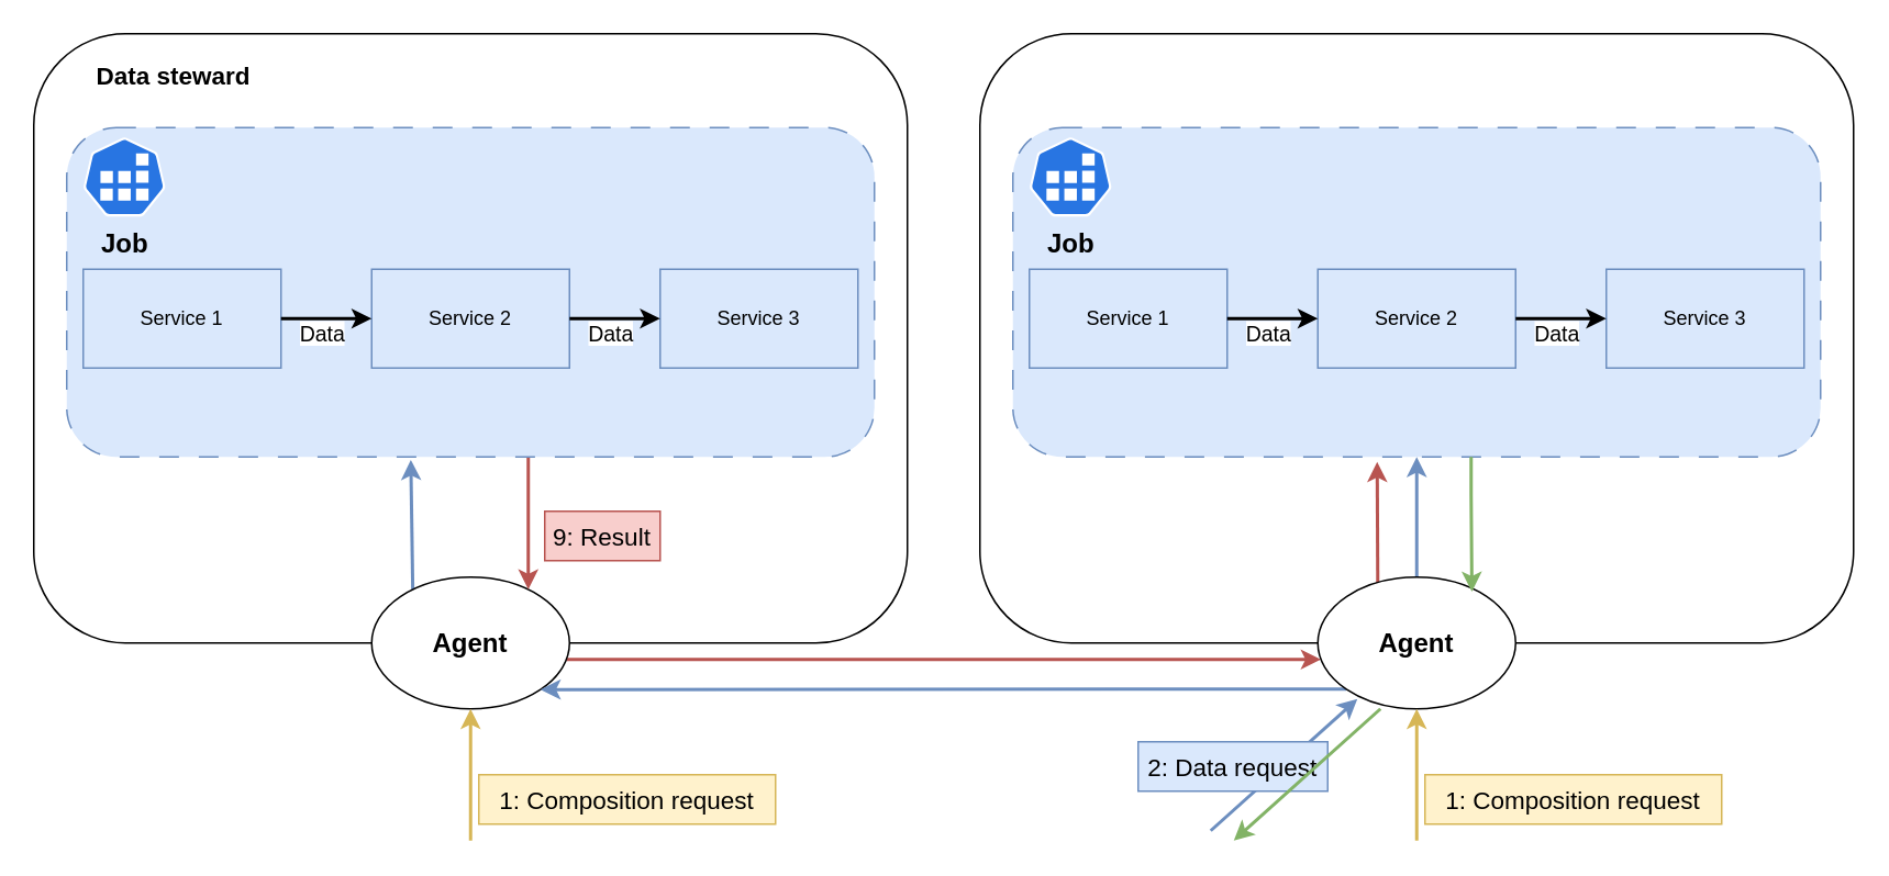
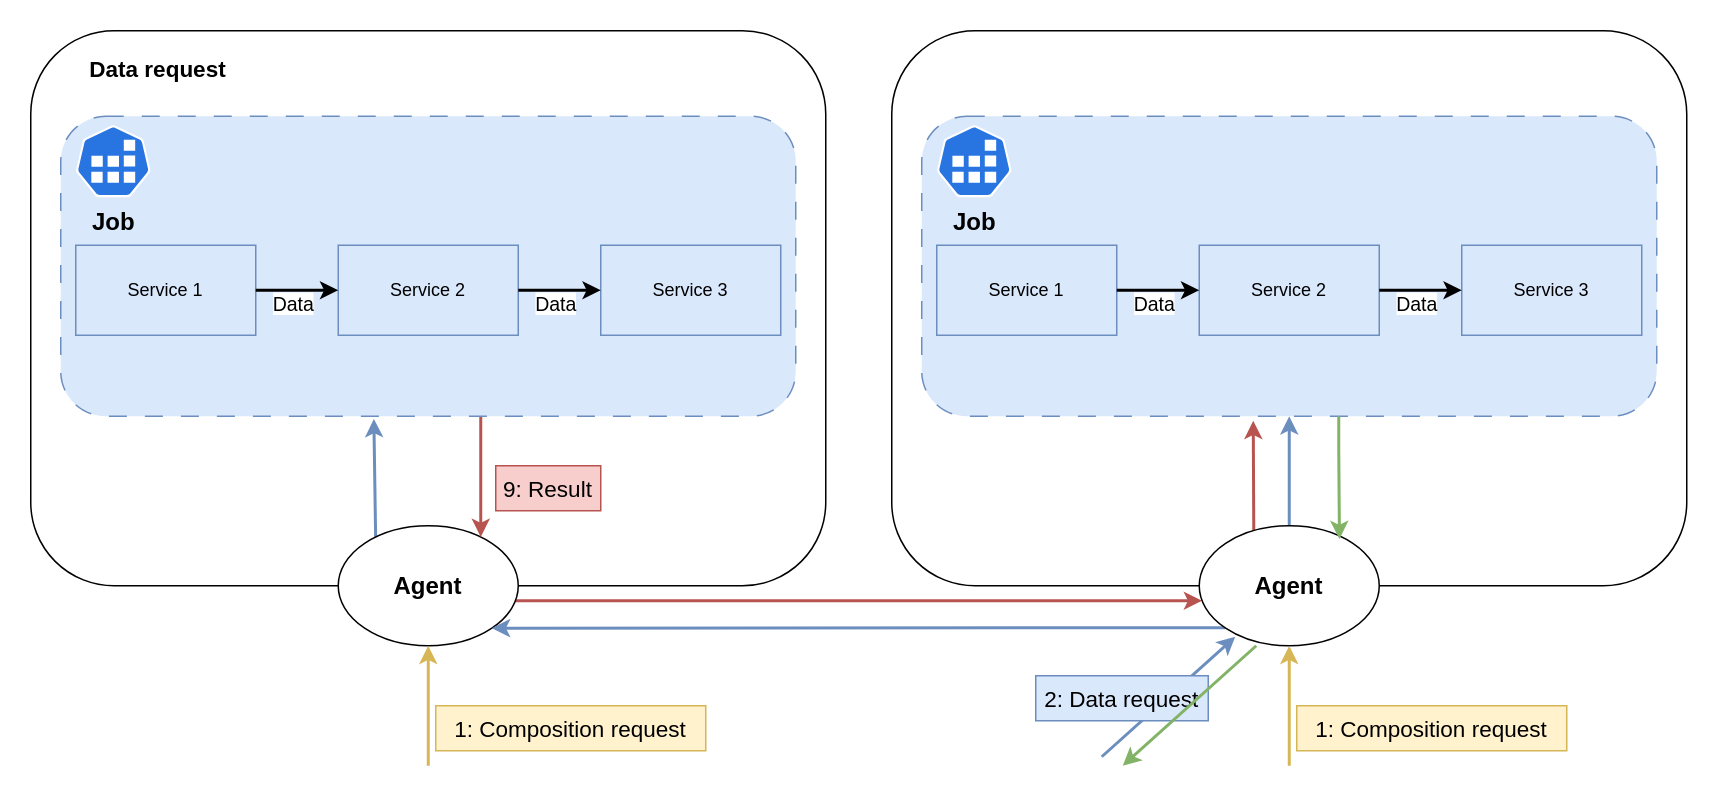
  <mxCell id="0" />
  <mxCell id="1" parent="0" />
  <mxCell id="2" value="" style="rounded=1;whiteSpace=wrap;html=1;" parent="1" vertex="1"><mxGeometry x="20" y="20" width="530" height="370" as="geometry" /></mxCell>
- <mxCell id="3" value="&lt;font style=&quot;font-size: 15px;&quot;&gt;&lt;b&gt;Data steward&lt;/b&gt;&lt;/font&gt;" style="text;html=1;strokeColor=none;fillColor=none;align=center;verticalAlign=middle;whiteSpace=wrap;rounded=0;" parent="1" vertex="1"><mxGeometry x="40" y="30" width="130" height="30" as="geometry" /></mxCell>
+ <mxCell id="3" value="&lt;font style=&quot;font-size: 15px;&quot;&gt;&lt;b&gt;Data request&lt;/b&gt;&lt;/font&gt;" style="text;html=1;strokeColor=none;fillColor=none;align=center;verticalAlign=middle;whiteSpace=wrap;rounded=0;" parent="1" vertex="1"><mxGeometry x="40" y="30" width="130" height="30" as="geometry" /></mxCell>
  <mxCell id="4" style="rounded=0;orthogonalLoop=1;jettySize=auto;html=1;entryX=0.426;entryY=1.009;entryDx=0;entryDy=0;fillColor=#dae8fc;strokeColor=#6c8ebf;strokeWidth=2;entryPerimeter=0;exitX=0.208;exitY=0.125;exitDx=0;exitDy=0;exitPerimeter=0;" parent="1" source="6" target="29" edge="1"><mxGeometry relative="1" as="geometry" /></mxCell>
  <mxCell id="5" style="edgeStyle=orthogonalEdgeStyle;rounded=0;orthogonalLoop=1;jettySize=auto;html=1;strokeWidth=2;fillColor=#f8cecc;strokeColor=#b85450;" parent="1" source="6" target="13" edge="1"><mxGeometry relative="1" as="geometry"><Array as="points"><mxPoint x="570" y="400" /><mxPoint x="570" y="400" /></Array></mxGeometry></mxCell>
  <mxCell id="6" value="&lt;b&gt;&lt;font style=&quot;font-size: 16px;&quot;&gt;Agent&lt;/font&gt;&lt;/b&gt;" style="ellipse;whiteSpace=wrap;html=1;" parent="1" vertex="1"><mxGeometry x="225" y="350" width="120" height="80" as="geometry" /></mxCell>
  <mxCell id="7" style="rounded=0;orthogonalLoop=1;jettySize=auto;html=1;entryX=0.5;entryY=1;entryDx=0;entryDy=0;startArrow=none;startFill=0;fillColor=#fff2cc;strokeColor=#d6b656;strokeWidth=2;" parent="1" target="6" edge="1"><mxGeometry relative="1" as="geometry"><mxPoint x="285" y="510" as="sourcePoint" /></mxGeometry></mxCell>
  <mxCell id="8" value="1: Composition request" style="text;html=1;strokeColor=#d6b656;fillColor=#fff2cc;align=center;verticalAlign=middle;whiteSpace=wrap;rounded=0;fontSize=15;" parent="1" vertex="1"><mxGeometry x="290" y="470" width="180" height="30" as="geometry" /></mxCell>
  <mxCell id="9" value="" style="rounded=1;whiteSpace=wrap;html=1;" parent="1" vertex="1"><mxGeometry x="594" y="20" width="530" height="370" as="geometry" /></mxCell>
  <mxCell id="10" style="edgeStyle=orthogonalEdgeStyle;rounded=0;orthogonalLoop=1;jettySize=auto;html=1;fillColor=#dae8fc;strokeColor=#6c8ebf;strokeWidth=2;" parent="1" source="13" target="17" edge="1"><mxGeometry relative="1" as="geometry" /></mxCell>
  <mxCell id="11" style="edgeStyle=orthogonalEdgeStyle;rounded=0;orthogonalLoop=1;jettySize=auto;html=1;entryX=1;entryY=1;entryDx=0;entryDy=0;strokeWidth=2;fillColor=#dae8fc;strokeColor=#6c8ebf;" parent="1" source="13" target="6" edge="1"><mxGeometry relative="1" as="geometry"><Array as="points"><mxPoint x="680" y="418" /><mxPoint x="680" y="418" /></Array></mxGeometry></mxCell>
  <mxCell id="12" style="rounded=0;orthogonalLoop=1;jettySize=auto;html=1;exitX=0.303;exitY=0.063;exitDx=0;exitDy=0;fillColor=#f8cecc;strokeColor=#b85450;strokeWidth=2;exitPerimeter=0;" parent="1" source="13" edge="1"><mxGeometry relative="1" as="geometry"><mxPoint x="835" y="280" as="targetPoint" /></mxGeometry></mxCell>
  <mxCell id="13" value="&lt;b&gt;&lt;font style=&quot;font-size: 16px;&quot;&gt;Agent&lt;/font&gt;&lt;/b&gt;" style="ellipse;whiteSpace=wrap;html=1;" parent="1" vertex="1"><mxGeometry x="799" y="350" width="120" height="80" as="geometry" /></mxCell>
  <mxCell id="14" style="rounded=0;orthogonalLoop=1;jettySize=auto;html=1;entryX=0.5;entryY=1;entryDx=0;entryDy=0;startArrow=none;startFill=0;fillColor=#fff2cc;strokeColor=#d6b656;strokeWidth=2;" parent="1" target="13" edge="1"><mxGeometry relative="1" as="geometry"><mxPoint x="859" y="510" as="sourcePoint" /></mxGeometry></mxCell>
  <mxCell id="15" value="1: Composition request" style="text;html=1;strokeColor=#d6b656;fillColor=#fff2cc;align=center;verticalAlign=middle;whiteSpace=wrap;rounded=0;fontSize=15;" parent="1" vertex="1"><mxGeometry x="864" y="470" width="180" height="30" as="geometry" /></mxCell>
  <mxCell id="16" value="" style="group" parent="1" vertex="1" connectable="0"><mxGeometry x="614" y="77" width="490" height="200" as="geometry" /></mxCell>
  <mxCell id="17" value="" style="rounded=1;whiteSpace=wrap;html=1;dashed=1;dashPattern=12 12;fillColor=#dae8fc;strokeColor=#6c8ebf;" parent="16" vertex="1"><mxGeometry width="490" height="200" as="geometry" /></mxCell>
  <mxCell id="18" value="&lt;b&gt;&lt;font style=&quot;font-size: 16px;&quot;&gt;Job&lt;/font&gt;&lt;/b&gt;" style="sketch=0;html=1;dashed=0;whitespace=wrap;fillColor=#2875E2;strokeColor=#ffffff;points=[[0.005,0.63,0],[0.1,0.2,0],[0.9,0.2,0],[0.5,0,0],[0.995,0.63,0],[0.72,0.99,0],[0.5,1,0],[0.28,0.99,0]];verticalLabelPosition=bottom;align=center;verticalAlign=top;shape=mxgraph.kubernetes.icon;prIcon=job" parent="16" vertex="1"><mxGeometry x="10" y="6" width="50" height="48" as="geometry" /></mxCell>
  <mxCell id="19" value="Service 1" style="rounded=0;whiteSpace=wrap;html=1;fillColor=#dae8fc;strokeColor=#6c8ebf;" parent="16" vertex="1"><mxGeometry x="10" y="86" width="120" height="60" as="geometry" /></mxCell>
  <mxCell id="20" value="Service 2" style="rounded=0;whiteSpace=wrap;html=1;fillColor=#dae8fc;strokeColor=#6c8ebf;" parent="16" vertex="1"><mxGeometry x="185" y="86" width="120" height="60" as="geometry" /></mxCell>
  <mxCell id="21" value="Service 3" style="rounded=0;whiteSpace=wrap;html=1;fillColor=#dae8fc;strokeColor=#6c8ebf;" parent="16" vertex="1"><mxGeometry x="360" y="86" width="120" height="60" as="geometry" /></mxCell>
  <mxCell id="22" style="edgeStyle=orthogonalEdgeStyle;rounded=0;orthogonalLoop=1;jettySize=auto;html=1;entryX=0;entryY=0.5;entryDx=0;entryDy=0;strokeWidth=2;" parent="16" source="19" target="20" edge="1"><mxGeometry relative="1" as="geometry" /></mxCell>
  <mxCell id="23" value="Data" style="edgeLabel;html=1;align=center;verticalAlign=middle;resizable=0;points=[];fontSize=13;" parent="22" vertex="1" connectable="0"><mxGeometry x="0.026" y="-1" relative="1" as="geometry"><mxPoint x="-4" y="7" as="offset" /></mxGeometry></mxCell>
  <mxCell id="24" style="edgeStyle=orthogonalEdgeStyle;rounded=0;orthogonalLoop=1;jettySize=auto;html=1;entryX=0;entryY=0.5;entryDx=0;entryDy=0;strokeWidth=2;" parent="16" source="20" target="21" edge="1"><mxGeometry relative="1" as="geometry" /></mxCell>
  <mxCell id="25" value="Data" style="edgeLabel;html=1;align=center;verticalAlign=middle;resizable=0;points=[];fontSize=13;" parent="24" vertex="1" connectable="0"><mxGeometry x="0.046" y="-1" relative="1" as="geometry"><mxPoint x="-5" y="7" as="offset" /></mxGeometry></mxCell>
  <mxCell id="26" value="" style="endArrow=classic;html=1;rounded=0;fillColor=#dae8fc;strokeColor=#6c8ebf;strokeWidth=2;entryX=0.5;entryY=1;entryDx=0;entryDy=0;" parent="1" edge="1"><mxGeometry width="50" height="50" relative="1" as="geometry"><mxPoint x="734" y="504" as="sourcePoint" /><mxPoint x="823" y="424" as="targetPoint" /></mxGeometry></mxCell>
  <mxCell id="27" value="2: Data request" style="text;html=1;strokeColor=#6c8ebf;fillColor=#dae8fc;align=center;verticalAlign=middle;whiteSpace=wrap;rounded=0;fontSize=15;" parent="1" vertex="1"><mxGeometry x="690" y="450" width="115" height="30" as="geometry" /></mxCell>
  <mxCell id="28" style="edgeStyle=orthogonalEdgeStyle;rounded=0;orthogonalLoop=1;jettySize=auto;html=1;fillColor=#f8cecc;strokeColor=#b85450;strokeWidth=2;" parent="1" source="29" target="6" edge="1"><mxGeometry relative="1" as="geometry"><Array as="points"><mxPoint x="320" y="320" /><mxPoint x="320" y="320" /></Array></mxGeometry></mxCell>
  <mxCell id="29" value="" style="rounded=1;whiteSpace=wrap;html=1;dashed=1;dashPattern=12 12;fillColor=#dae8fc;strokeColor=#6c8ebf;" parent="1" vertex="1"><mxGeometry x="40" y="77" width="490" height="200" as="geometry" /></mxCell>
  <mxCell id="30" value="&lt;b&gt;&lt;font style=&quot;font-size: 16px;&quot;&gt;Job&lt;/font&gt;&lt;/b&gt;" style="sketch=0;html=1;dashed=0;whitespace=wrap;fillColor=#2875E2;strokeColor=#ffffff;points=[[0.005,0.63,0],[0.1,0.2,0],[0.9,0.2,0],[0.5,0,0],[0.995,0.63,0],[0.72,0.99,0],[0.5,1,0],[0.28,0.99,0]];verticalLabelPosition=bottom;align=center;verticalAlign=top;shape=mxgraph.kubernetes.icon;prIcon=job" parent="1" vertex="1"><mxGeometry x="50" y="83" width="50" height="48" as="geometry" /></mxCell>
  <mxCell id="31" value="Service 1" style="rounded=0;whiteSpace=wrap;html=1;fillColor=#dae8fc;strokeColor=#6c8ebf;" parent="1" vertex="1"><mxGeometry x="50" y="163" width="120" height="60" as="geometry" /></mxCell>
  <mxCell id="32" value="Service 2" style="rounded=0;whiteSpace=wrap;html=1;fillColor=#dae8fc;strokeColor=#6c8ebf;" parent="1" vertex="1"><mxGeometry x="225" y="163" width="120" height="60" as="geometry" /></mxCell>
  <mxCell id="33" value="Service 3" style="rounded=0;whiteSpace=wrap;html=1;fillColor=#dae8fc;strokeColor=#6c8ebf;" parent="1" vertex="1"><mxGeometry x="400" y="163" width="120" height="60" as="geometry" /></mxCell>
  <mxCell id="34" style="edgeStyle=orthogonalEdgeStyle;rounded=0;orthogonalLoop=1;jettySize=auto;html=1;entryX=0;entryY=0.5;entryDx=0;entryDy=0;strokeWidth=2;" parent="1" source="31" target="32" edge="1"><mxGeometry relative="1" as="geometry" /></mxCell>
  <mxCell id="35" value="Data" style="edgeLabel;html=1;align=center;verticalAlign=middle;resizable=0;points=[];fontSize=13;" parent="34" vertex="1" connectable="0"><mxGeometry x="0.026" y="-1" relative="1" as="geometry"><mxPoint x="-4" y="7" as="offset" /></mxGeometry></mxCell>
  <mxCell id="36" style="edgeStyle=orthogonalEdgeStyle;rounded=0;orthogonalLoop=1;jettySize=auto;html=1;entryX=0;entryY=0.5;entryDx=0;entryDy=0;strokeWidth=2;" parent="1" source="32" target="33" edge="1"><mxGeometry relative="1" as="geometry" /></mxCell>
  <mxCell id="37" value="Data" style="edgeLabel;html=1;align=center;verticalAlign=middle;resizable=0;points=[];fontSize=13;" parent="36" vertex="1" connectable="0"><mxGeometry x="0.046" y="-1" relative="1" as="geometry"><mxPoint x="-5" y="7" as="offset" /></mxGeometry></mxCell>
  <mxCell id="38" value="9: Result" style="text;html=1;strokeColor=#b85450;fillColor=#f8cecc;align=center;verticalAlign=middle;whiteSpace=wrap;rounded=0;fontSize=15;" parent="1" vertex="1"><mxGeometry x="330" y="310" width="70" height="30" as="geometry" /></mxCell>
  <mxCell id="39" style="edgeStyle=orthogonalEdgeStyle;rounded=0;orthogonalLoop=1;jettySize=auto;html=1;entryX=0.779;entryY=0.111;entryDx=0;entryDy=0;entryPerimeter=0;fillColor=#d5e8d4;strokeColor=#82b366;strokeWidth=2;" parent="1" source="17" target="13" edge="1"><mxGeometry relative="1" as="geometry"><Array as="points"><mxPoint x="892" y="300" /><mxPoint x="892" y="300" /></Array></mxGeometry></mxCell>
  <mxCell id="40" value="" style="endArrow=none;html=1;rounded=0;fillColor=#d5e8d4;strokeColor=#82b366;strokeWidth=2;entryX=0.5;entryY=1;entryDx=0;entryDy=0;startArrow=classic;startFill=1;endFill=0;" parent="1" edge="1"><mxGeometry width="50" height="50" relative="1" as="geometry"><mxPoint x="748" y="510" as="sourcePoint" /><mxPoint x="837" y="430" as="targetPoint" /></mxGeometry></mxCell>
